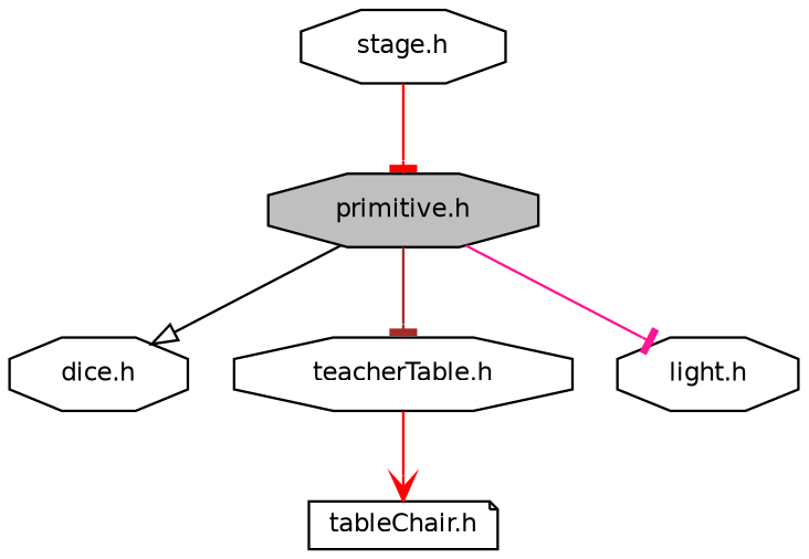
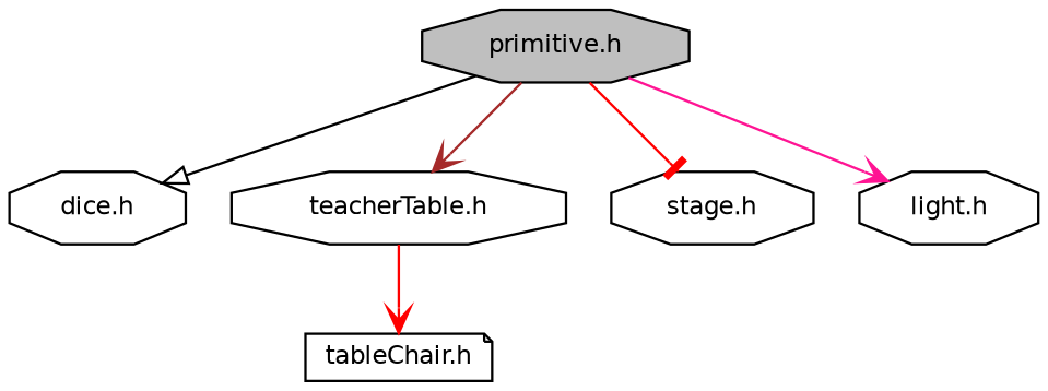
  digraph {
    node [color=black fillcolor=white fontname=Helvetica fontsize=10 shape=octagon style=filled]
    edge [arrowhead=vee color=red fontname=Helvetica fontsize=10 labelfontname=Helvetica labelfontsize=10 style=solid]
    n1 [fillcolor=grey75 fontcolor=black height=0.2 label="primitive.h" width=0.4]
    n2 [height=0.2 label="dice.h" width=0.4]
    n3 [height=0.2 label="teacherTable.h" width=0.4]
    n4 [height=0.2 label="stage.h" width=0.4]
    n5 [height=0.2 label="light.h" width=0.4]
    n6 [height=0.2 label="tableChair.h" shape=note width=0.4]
    n1 -> n2 [arrowhead=onormal color=black]
-   n1 -> n3 [arrowhead=tee color=brown]
-   n4 -> n1 [arrowhead=tee]
-   n1 -> n5 [arrowhead=tee color=deeppink]
+   n1 -> n3 [color=brown]
+   n1 -> n4 [arrowhead=tee]
+   n1 -> n5 [color=deeppink]
    n3 -> n6
  }
